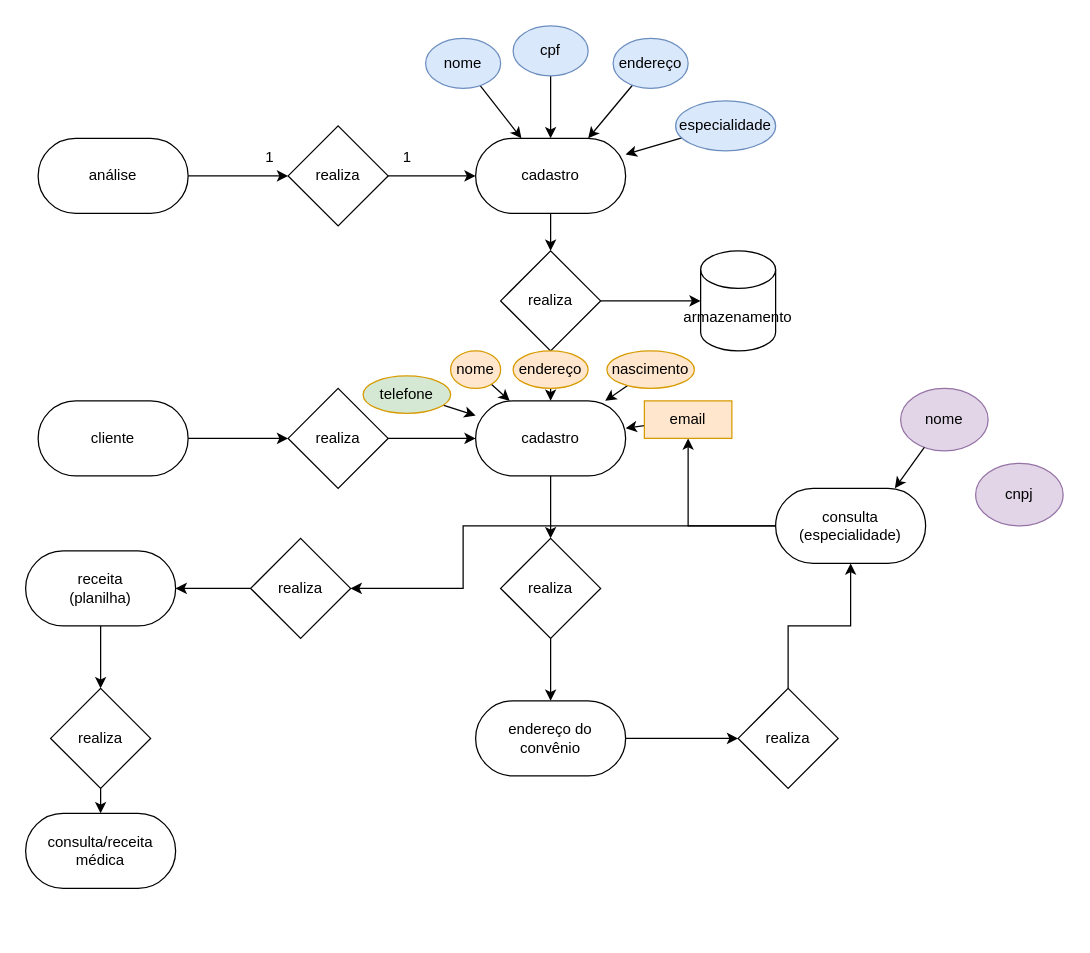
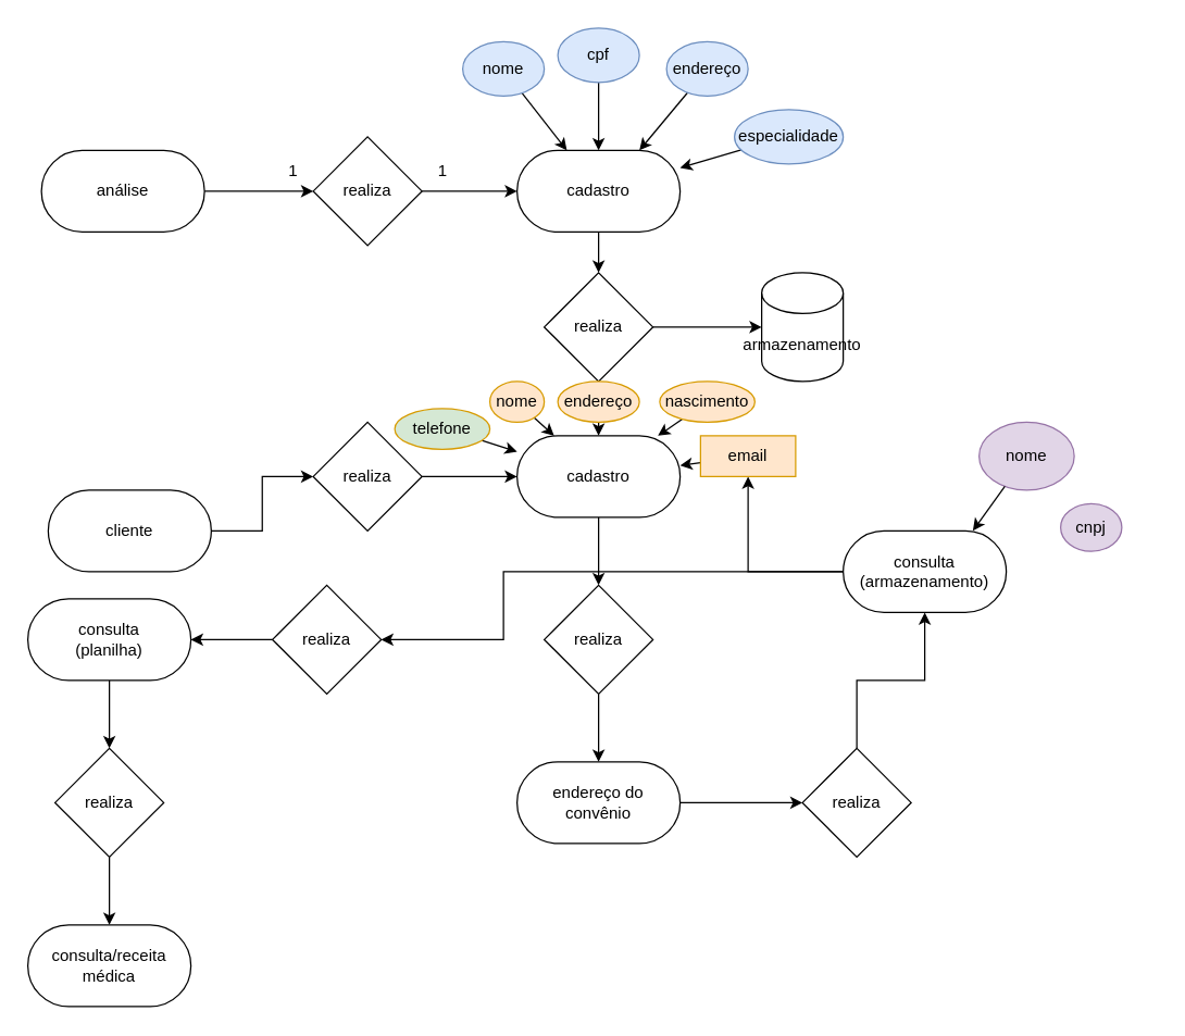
  <mxCell id="0" />
  <mxCell id="1" parent="0" />
  <mxCell id="2" style="edgeStyle=orthogonalEdgeStyle;rounded=0;orthogonalLoop=1;jettySize=auto;html=1;" edge="1" parent="1" source="3" target="5"><mxGeometry relative="1" as="geometry" /></mxCell>
  <mxCell id="3" value="análise" style="rounded=1;whiteSpace=wrap;html=1;arcSize=50;" vertex="1" parent="1"><mxGeometry x="30" y="110" width="120" height="60" as="geometry" /></mxCell>
  <mxCell id="4" style="edgeStyle=orthogonalEdgeStyle;rounded=0;orthogonalLoop=1;jettySize=auto;html=1;entryX=0;entryY=0.5;entryDx=0;entryDy=0;" edge="1" parent="1" source="5" target="8"><mxGeometry relative="1" as="geometry" /></mxCell>
  <mxCell id="5" value="realiza" style="rhombus;whiteSpace=wrap;html=1;" vertex="1" parent="1"><mxGeometry x="230" y="100" width="80" height="80" as="geometry" /></mxCell>
  <mxCell id="6" value="&lt;div&gt;1&lt;/div&gt;" style="text;html=1;align=center;verticalAlign=middle;resizable=0;points=[];autosize=1;strokeColor=none;fillColor=none;" vertex="1" parent="1"><mxGeometry x="200" y="110" width="30" height="30" as="geometry" /></mxCell>
  <mxCell id="7" style="edgeStyle=orthogonalEdgeStyle;rounded=0;orthogonalLoop=1;jettySize=auto;html=1;entryX=0.5;entryY=0;entryDx=0;entryDy=0;" edge="1" parent="1" source="8" target="11"><mxGeometry relative="1" as="geometry" /></mxCell>
  <mxCell id="8" value="cadastro" style="rounded=1;whiteSpace=wrap;html=1;arcSize=50;" vertex="1" parent="1"><mxGeometry x="380" y="110" width="120" height="60" as="geometry" /></mxCell>
  <mxCell id="9" value="1" style="text;html=1;align=center;verticalAlign=middle;resizable=0;points=[];autosize=1;strokeColor=none;fillColor=none;" vertex="1" parent="1"><mxGeometry x="310" y="110" width="30" height="30" as="geometry" /></mxCell>
  <mxCell id="10" style="edgeStyle=orthogonalEdgeStyle;rounded=0;orthogonalLoop=1;jettySize=auto;html=1;" edge="1" parent="1" source="11" target="12"><mxGeometry relative="1" as="geometry" /></mxCell>
  <mxCell id="11" value="realiza" style="rhombus;whiteSpace=wrap;html=1;" vertex="1" parent="1"><mxGeometry x="400" y="200" width="80" height="80" as="geometry" /></mxCell>
  <mxCell id="12" value="armazenamento" style="shape=cylinder3;whiteSpace=wrap;html=1;boundedLbl=1;backgroundOutline=1;size=15;" vertex="1" parent="1"><mxGeometry x="560" y="200" width="60" height="80" as="geometry" /></mxCell>
  <mxCell id="13" value="" style="edgeStyle=orthogonalEdgeStyle;rounded=0;orthogonalLoop=1;jettySize=auto;html=1;" edge="1" parent="1" source="14" target="8"><mxGeometry relative="1" as="geometry" /></mxCell>
  <mxCell id="14" value="cpf" style="ellipse;whiteSpace=wrap;html=1;fillColor=#dae8fc;strokeColor=#6c8ebf;" vertex="1" parent="1"><mxGeometry x="410" y="20" width="60" height="40" as="geometry" /></mxCell>
  <mxCell id="15" style="edgeStyle=none;rounded=0;orthogonalLoop=1;jettySize=auto;html=1;entryX=0.75;entryY=0;entryDx=0;entryDy=0;" edge="1" parent="1" source="16" target="8"><mxGeometry relative="1" as="geometry" /></mxCell>
  <mxCell id="16" value="endereço" style="ellipse;whiteSpace=wrap;html=1;fillColor=#dae8fc;strokeColor=#6c8ebf;" vertex="1" parent="1"><mxGeometry x="490" y="30" width="60" height="40" as="geometry" /></mxCell>
  <mxCell id="17" style="edgeStyle=none;rounded=0;orthogonalLoop=1;jettySize=auto;html=1;" edge="1" parent="1" source="18" target="8"><mxGeometry relative="1" as="geometry" /></mxCell>
  <mxCell id="18" value="especialidade" style="ellipse;whiteSpace=wrap;html=1;fillColor=#dae8fc;strokeColor=#6c8ebf;" vertex="1" parent="1"><mxGeometry x="540" y="80" width="80" height="40" as="geometry" /></mxCell>
  <mxCell id="19" style="edgeStyle=none;rounded=0;orthogonalLoop=1;jettySize=auto;html=1;" edge="1" parent="1" source="20" target="8"><mxGeometry relative="1" as="geometry" /></mxCell>
  <mxCell id="20" value="nome" style="ellipse;whiteSpace=wrap;html=1;fillColor=#dae8fc;strokeColor=#6c8ebf;" vertex="1" parent="1"><mxGeometry x="340" y="30" width="60" height="40" as="geometry" /></mxCell>
  <mxCell id="21" style="edgeStyle=orthogonalEdgeStyle;rounded=0;orthogonalLoop=1;jettySize=auto;html=1;entryX=0;entryY=0.5;entryDx=0;entryDy=0;" edge="1" parent="1" source="22" target="24"><mxGeometry relative="1" as="geometry" /></mxCell>
- <mxCell id="22" value="cliente" style="rounded=1;whiteSpace=wrap;html=1;arcSize=50;" vertex="1" parent="1"><mxGeometry x="30" y="320" width="120" height="60" as="geometry" /></mxCell>
+ <mxCell id="22" value="cliente" style="rounded=1;whiteSpace=wrap;html=1;arcSize=50;" vertex="1" parent="1"><mxGeometry x="35" y="360" width="120" height="60" as="geometry" /></mxCell>
  <mxCell id="23" style="edgeStyle=orthogonalEdgeStyle;rounded=0;orthogonalLoop=1;jettySize=auto;html=1;entryX=0;entryY=0.5;entryDx=0;entryDy=0;" edge="1" parent="1" source="24" target="26"><mxGeometry relative="1" as="geometry" /></mxCell>
  <mxCell id="24" value="realiza" style="rhombus;whiteSpace=wrap;html=1;" vertex="1" parent="1"><mxGeometry x="230" y="310" width="80" height="80" as="geometry" /></mxCell>
  <mxCell id="25" style="edgeStyle=orthogonalEdgeStyle;rounded=0;orthogonalLoop=1;jettySize=auto;html=1;entryX=0.5;entryY=0;entryDx=0;entryDy=0;" edge="1" parent="1" source="26" target="28"><mxGeometry relative="1" as="geometry" /></mxCell>
  <mxCell id="26" value="cadastro" style="rounded=1;whiteSpace=wrap;html=1;arcSize=50;" vertex="1" parent="1"><mxGeometry x="380" y="320" width="120" height="60" as="geometry" /></mxCell>
  <mxCell id="27" style="edgeStyle=orthogonalEdgeStyle;rounded=0;orthogonalLoop=1;jettySize=auto;html=1;" edge="1" parent="1" source="28"><mxGeometry relative="1" as="geometry"><mxPoint x="440" y="560" as="targetPoint" /></mxGeometry></mxCell>
  <mxCell id="28" value="realiza" style="rhombus;whiteSpace=wrap;html=1;" vertex="1" parent="1"><mxGeometry x="400" y="430" width="80" height="80" as="geometry" /></mxCell>
  <mxCell id="29" style="edgeStyle=orthogonalEdgeStyle;rounded=0;orthogonalLoop=1;jettySize=auto;html=1;entryX=1;entryY=0.5;entryDx=0;entryDy=0;" edge="1" parent="1" source="30" target="37"><mxGeometry relative="1" as="geometry"><Array as="points"><mxPoint x="370" y="420" /><mxPoint x="370" y="470" /></Array></mxGeometry></mxCell>
- <mxCell id="30" value="&lt;div&gt;consulta&lt;/div&gt;&lt;div&gt;(especialidade)&lt;br&gt;&lt;/div&gt;" style="rounded=1;whiteSpace=wrap;html=1;arcSize=50;" vertex="1" parent="1"><mxGeometry x="620" y="390" width="120" height="60" as="geometry" /></mxCell>
+ <mxCell id="30" value="&lt;div&gt;consulta&lt;/div&gt;&lt;div&gt;(armazenamento)&lt;br&gt;&lt;/div&gt;" style="rounded=1;whiteSpace=wrap;html=1;arcSize=50;" vertex="1" parent="1"><mxGeometry x="620" y="390" width="120" height="60" as="geometry" /></mxCell>
  <mxCell id="31" style="edgeStyle=orthogonalEdgeStyle;rounded=0;orthogonalLoop=1;jettySize=auto;html=1;" edge="1" parent="1" source="30" target="49"><mxGeometry relative="1" as="geometry" /></mxCell>
  <mxCell id="32" style="edgeStyle=orthogonalEdgeStyle;rounded=0;orthogonalLoop=1;jettySize=auto;html=1;entryX=0.5;entryY=1;entryDx=0;entryDy=0;" edge="1" parent="1" source="33" target="30"><mxGeometry relative="1" as="geometry" /></mxCell>
  <mxCell id="33" value="realiza" style="rhombus;whiteSpace=wrap;html=1;" vertex="1" parent="1"><mxGeometry x="590" y="550" width="80" height="80" as="geometry" /></mxCell>
  <mxCell id="34" style="edgeStyle=orthogonalEdgeStyle;rounded=0;orthogonalLoop=1;jettySize=auto;html=1;entryX=0;entryY=0.5;entryDx=0;entryDy=0;" edge="1" parent="1" source="35" target="33"><mxGeometry relative="1" as="geometry" /></mxCell>
  <mxCell id="35" value="endereço do convênio" style="rounded=1;whiteSpace=wrap;html=1;arcSize=50;" vertex="1" parent="1"><mxGeometry x="380" y="560" width="120" height="60" as="geometry" /></mxCell>
  <mxCell id="36" style="edgeStyle=orthogonalEdgeStyle;rounded=0;orthogonalLoop=1;jettySize=auto;html=1;" edge="1" parent="1" source="37"><mxGeometry relative="1" as="geometry"><mxPoint x="140" y="470" as="targetPoint" /></mxGeometry></mxCell>
  <mxCell id="37" value="realiza" style="rhombus;whiteSpace=wrap;html=1;" vertex="1" parent="1"><mxGeometry x="200" y="430" width="80" height="80" as="geometry" /></mxCell>
  <mxCell id="38" value="nome" style="ellipse;whiteSpace=wrap;html=1;fillColor=#e1d5e7;strokeColor=#9673a6;" vertex="1" parent="1"><mxGeometry x="720" y="310" width="70" height="50" as="geometry" /></mxCell>
- <mxCell id="39" value="cnpj" style="ellipse;whiteSpace=wrap;html=1;fillColor=#e1d5e7;strokeColor=#9673a6;" vertex="1" parent="1"><mxGeometry x="780" y="370" width="70" height="50" as="geometry" /></mxCell>
+ <mxCell id="39" value="cnpj" style="ellipse;whiteSpace=wrap;html=1;fillColor=#e1d5e7;strokeColor=#9673a6;" vertex="1" parent="1"><mxGeometry x="780" y="370" width="45" height="35" as="geometry" /></mxCell>
  <mxCell id="40" style="edgeStyle=none;rounded=0;orthogonalLoop=1;jettySize=auto;html=1;" edge="1" parent="1" source="41" target="26"><mxGeometry relative="1" as="geometry" /></mxCell>
  <mxCell id="41" value="nome" style="ellipse;whiteSpace=wrap;html=1;fillColor=#ffe6cc;strokeColor=#d79b00;" vertex="1" parent="1"><mxGeometry x="360" y="280" width="40" height="30" as="geometry" /></mxCell>
  <mxCell id="42" style="edgeStyle=none;rounded=0;orthogonalLoop=1;jettySize=auto;html=1;" edge="1" parent="1" source="43" target="26"><mxGeometry relative="1" as="geometry" /></mxCell>
  <mxCell id="43" value="nascimento" style="ellipse;whiteSpace=wrap;html=1;fillColor=#ffe6cc;strokeColor=#d79b00;" vertex="1" parent="1"><mxGeometry x="485" y="280" width="70" height="30" as="geometry" /></mxCell>
  <mxCell id="44" style="edgeStyle=none;rounded=0;orthogonalLoop=1;jettySize=auto;html=1;" edge="1" parent="1" source="45" target="26"><mxGeometry relative="1" as="geometry" /></mxCell>
  <mxCell id="45" value="endereço" style="ellipse;whiteSpace=wrap;html=1;fillColor=#ffe6cc;strokeColor=#d79b00;" vertex="1" parent="1"><mxGeometry x="410" y="280" width="60" height="30" as="geometry" /></mxCell>
  <mxCell id="46" style="edgeStyle=none;rounded=0;orthogonalLoop=1;jettySize=auto;html=1;" edge="1" parent="1" source="47" target="26"><mxGeometry relative="1" as="geometry" /></mxCell>
  <mxCell id="47" value="telefone" style="ellipse;whiteSpace=wrap;html=1;fillColor=#d5e8d4;strokeColor=#d79b00;" vertex="1" parent="1"><mxGeometry x="290" y="300" width="70" height="30" as="geometry" /></mxCell>
  <mxCell id="48" style="edgeStyle=none;rounded=0;orthogonalLoop=1;jettySize=auto;html=1;" edge="1" parent="1" source="49" target="26"><mxGeometry relative="1" as="geometry" /></mxCell>
  <mxCell id="49" value="email" style="whiteSpace=wrap;html=1;fillColor=#ffe6cc;strokeColor=#d79b00;rounded=0;" vertex="1" parent="1"><mxGeometry x="515" y="320" width="70" height="30" as="geometry" /></mxCell>
  <mxCell id="50" style="edgeStyle=none;rounded=0;orthogonalLoop=1;jettySize=auto;html=1;exitX=0.5;exitY=0;exitDx=0;exitDy=0;" edge="1" parent="1" source="26" target="26"><mxGeometry relative="1" as="geometry" /></mxCell>
- <mxCell id="51" value="&lt;div&gt;consulta/receita médica&lt;/div&gt;" style="rounded=1;whiteSpace=wrap;html=1;arcSize=50;" vertex="1" parent="1"><mxGeometry x="20" y="650" width="120" height="60" as="geometry" /></mxCell>
+ <mxCell id="51" value="&lt;div&gt;consulta/receita médica&lt;/div&gt;" style="rounded=1;whiteSpace=wrap;html=1;arcSize=50;" vertex="1" parent="1"><mxGeometry x="20" y="680" width="120" height="60" as="geometry" /></mxCell>
  <mxCell id="52" style="edgeStyle=none;rounded=0;orthogonalLoop=1;jettySize=auto;html=1;entryX=0.5;entryY=0;entryDx=0;entryDy=0;" edge="1" parent="1" source="53" target="55"><mxGeometry relative="1" as="geometry" /></mxCell>
- <mxCell id="53" value="&lt;div&gt;receita&lt;/div&gt;&lt;div&gt;(planilha)&lt;br&gt;&lt;/div&gt;" style="rounded=1;whiteSpace=wrap;html=1;arcSize=50;" vertex="1" parent="1"><mxGeometry x="20" y="440" width="120" height="60" as="geometry" /></mxCell>
+ <mxCell id="53" value="&lt;div&gt;consulta&lt;/div&gt;&lt;div&gt;(planilha)&lt;br&gt;&lt;/div&gt;" style="rounded=1;whiteSpace=wrap;html=1;arcSize=50;" vertex="1" parent="1"><mxGeometry x="20" y="440" width="120" height="60" as="geometry" /></mxCell>
  <mxCell id="54" style="edgeStyle=none;rounded=0;orthogonalLoop=1;jettySize=auto;html=1;entryX=0.5;entryY=0;entryDx=0;entryDy=0;" edge="1" parent="1" source="55" target="51"><mxGeometry relative="1" as="geometry" /></mxCell>
  <mxCell id="55" value="realiza" style="rhombus;whiteSpace=wrap;html=1;" vertex="1" parent="1"><mxGeometry x="40" y="550" width="80" height="80" as="geometry" /></mxCell>
  <mxCell id="56" style="edgeStyle=none;rounded=0;orthogonalLoop=1;jettySize=auto;html=1;entryX=0.795;entryY=-0.002;entryDx=0;entryDy=0;entryPerimeter=0;" edge="1" parent="1" source="38" target="30"><mxGeometry relative="1" as="geometry" /></mxCell>
